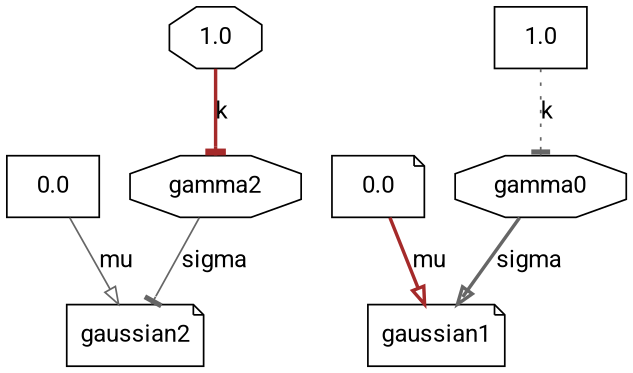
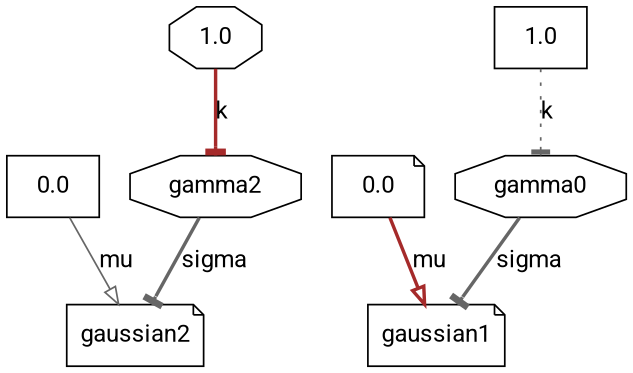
  digraph {
    fontname=Roboto
    node [fontname=Roboto shape=octagon]
    edge [arrowhead=tee color=gray40 fontname=Roboto style=bold]
    n1 [label=gamma2]
    n2 [label=gaussian2 shape=note]
    n3 [label=gamma0]
    n4 [label=gaussian1 shape=note]
    n5 [label=1.0]
    n6 [label=1.0 shape=box]
    n7 [label=0.0 shape=box]
    n8 [label=0.0 shape=note]
-   n1 -> n2 [label=sigma style=solid]
-   n3 -> n4 [arrowhead=onormal label=sigma]
+   n1 -> n2 [label=sigma]
+   n3 -> n4 [label=sigma]
    n5 -> n1 [color=brown label=k]
    n6 -> n3 [label=k style=dotted]
    n7 -> n2 [arrowhead=onormal label=mu style=solid]
    n8 -> n4 [arrowhead=onormal color=brown label=mu]
  }
